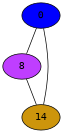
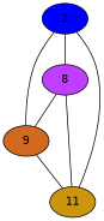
  strict graph {
    fontname="DejaVu Sans Mono"
    node [fontname="DejaVu Sans Mono" style=filled]
    edge [fontname="DejaVu Sans Mono"]
-   n1 [fillcolor=blue1 label=0]
+   n1 [fillcolor=blue1 label=2]
    n2 [fillcolor=darkorchid1 label=8]
-   n4 [fillcolor=darkgoldenrod3 label=14]
+   n3 [fillcolor=chocolate label=9]
+   n4 [fillcolor=darkgoldenrod3 label=11]
    n1 -- n2
+   n1 -- n3
    n1 -- n4
+   n2 -- n3
    n2 -- n4
+   n3 -- n4
  }
